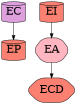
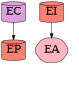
  digraph {
    node [fillcolor=salmon fontsize=24 shape=cylinder style="filled, rounded"]
    n1 [fillcolor=plum label=EC]
    n2 [label=EP]
    n3 [label=EI]
    n4 [fillcolor=lightpink label=EA shape=hexagon]
-   n5 [label=ECD shape=hexagon]
    n1 -> n2
    n3 -> n4
-   n4 -> n5
  }
